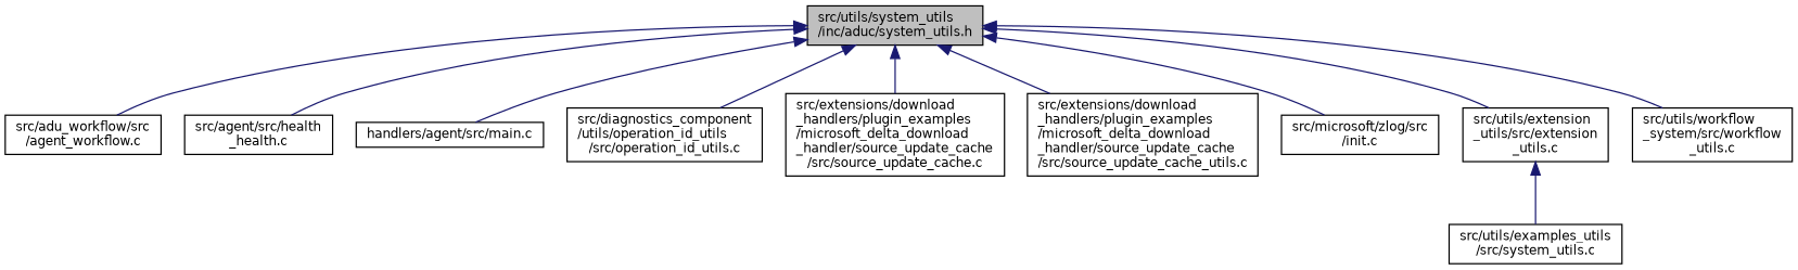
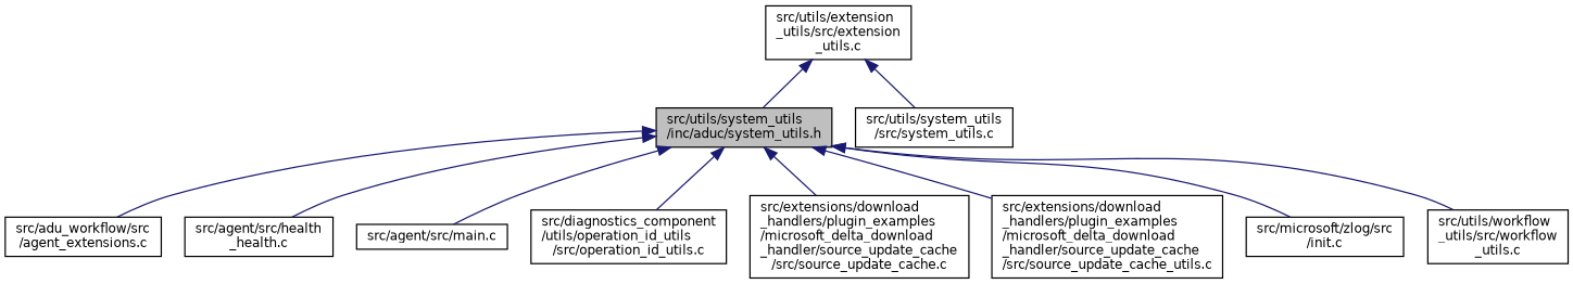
  digraph {
    node [color=black fillcolor=white fontname=Helvetica fontsize=10 shape=record style=filled]
    edge [color=midnightblue dir=back fontname=Helvetica fontsize=10 labelfontname=Helvetica labelfontsize=10 style=solid]
    n1 [fillcolor=grey75 fontcolor=black height=0.2 label="src/utils/system_utils\l/inc/aduc/system_utils.h" width=0.4]
-   n2 [height=0.2 label="src/adu_workflow/src\l/agent_workflow.c" width=0.4]
+   n2 [height=0.2 label="src/adu_workflow/src\l/agent_extensions.c" width=0.4]
    n3 [height=0.2 label="src/agent/src/health\l_health.c" width=0.4]
-   n4 [height=0.2 label="handlers/agent/src/main.c" width=0.4]
+   n4 [height=0.2 label="src/agent/src/main.c" width=0.4]
    n5 [height=0.2 label="src/diagnostics_component\l/utils/operation_id_utils\l/src/operation_id_utils.c" width=0.4]
    n6 [height=0.2 label="src/extensions/download\l_handlers/plugin_examples\l/microsoft_delta_download\l_handler/source_update_cache\l/src/source_update_cache.c" width=0.4]
    n7 [height=0.2 label="src/extensions/download\l_handlers/plugin_examples\l/microsoft_delta_download\l_handler/source_update_cache\l/src/source_update_cache_utils.c" width=0.4]
    n8 [height=0.2 label="src/microsoft/zlog/src\l/init.c" width=0.4]
    n9 [height=0.2 label="src/utils/extension\l_utils/src/extension\l_utils.c" width=0.4]
-   n10 [height=0.2 label="src/utils/workflow\l_system/src/workflow\l_utils.c" width=0.4]
-   n11 [height=0.2 label="src/utils/examples_utils\l/src/system_utils.c" width=0.4]
+   n10 [height=0.2 label="src/utils/workflow\l_utils/src/workflow\l_utils.c" width=0.4]
+   n11 [height=0.2 label="src/utils/system_utils\l/src/system_utils.c" width=0.4]
    n1 -> n2
    n1 -> n3
    n1 -> n4
    n1 -> n5
    n1 -> n6
    n1 -> n7
    n1 -> n8
-   n1 -> n9
+   n9 -> n1
    n1 -> n10
    n9 -> n11
  }
